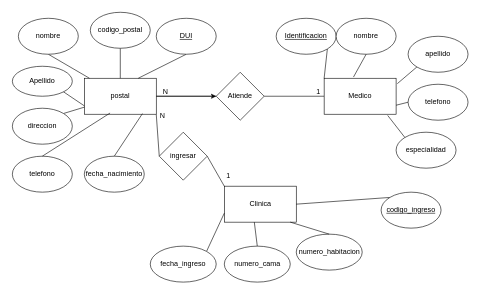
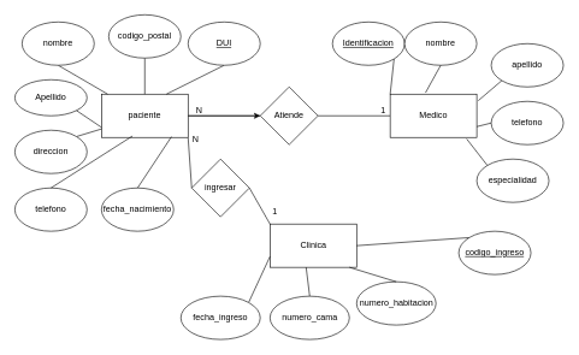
  <mxCell id="0" />
  <mxCell id="1" parent="0" />
  <mxCell id="2" value="" style="edgeStyle=orthogonalEdgeStyle;rounded=0;orthogonalLoop=1;jettySize=auto;html=1;" edge="1" parent="1" source="4" target="42"><mxGeometry relative="1" as="geometry" /></mxCell>
  <mxCell id="3" style="rounded=0;orthogonalLoop=1;jettySize=auto;html=1;exitX=1;exitY=1;exitDx=0;exitDy=0;endArrow=none;startFill=0;entryX=0;entryY=0.5;entryDx=0;entryDy=0;" edge="1" parent="1" source="4" target="45"><mxGeometry relative="1" as="geometry" /></mxCell>
- <mxCell id="4" value="postal" style="rounded=0;whiteSpace=wrap;html=1;" vertex="1" parent="1"><mxGeometry x="140" y="130" width="120" height="60" as="geometry" /></mxCell>
+ <mxCell id="4" value="paciente" style="rounded=0;whiteSpace=wrap;html=1;" vertex="1" parent="1"><mxGeometry x="140" y="130" width="120" height="60" as="geometry" /></mxCell>
  <mxCell id="5" style="rounded=0;orthogonalLoop=1;jettySize=auto;html=1;exitX=0;exitY=0.5;exitDx=0;exitDy=0;endArrow=none;startFill=0;" edge="1" parent="1" source="6" target="42"><mxGeometry relative="1" as="geometry" /></mxCell>
  <mxCell id="6" value="Medico" style="rounded=0;whiteSpace=wrap;html=1;" vertex="1" parent="1"><mxGeometry x="540" y="130" width="120" height="60" as="geometry" /></mxCell>
  <mxCell id="7" style="rounded=0;orthogonalLoop=1;jettySize=auto;html=1;exitX=0;exitY=0;exitDx=0;exitDy=0;entryX=1;entryY=0.5;entryDx=0;entryDy=0;endArrow=none;startFill=0;" edge="1" parent="1" source="8" target="45"><mxGeometry relative="1" as="geometry" /></mxCell>
  <mxCell id="8" value="Clinica" style="rounded=0;whiteSpace=wrap;html=1;" vertex="1" parent="1"><mxGeometry x="373.5" y="310" width="120" height="60" as="geometry" /></mxCell>
  <mxCell id="9" style="rounded=0;orthogonalLoop=1;jettySize=auto;html=1;exitX=0.5;exitY=1;exitDx=0;exitDy=0;entryX=0.75;entryY=0;entryDx=0;entryDy=0;endArrow=none;startFill=0;" edge="1" parent="1" source="10" target="4"><mxGeometry relative="1" as="geometry" /></mxCell>
  <mxCell id="10" value="&lt;u&gt;DUI&lt;/u&gt;" style="ellipse;whiteSpace=wrap;html=1;" vertex="1" parent="1"><mxGeometry x="260" y="30" width="100" height="60" as="geometry" /></mxCell>
  <mxCell id="11" style="rounded=0;orthogonalLoop=1;jettySize=auto;html=1;exitX=0.5;exitY=1;exitDx=0;exitDy=0;endArrow=none;startFill=0;" edge="1" parent="1" source="12" target="4"><mxGeometry relative="1" as="geometry" /></mxCell>
  <mxCell id="12" value="nombre" style="ellipse;whiteSpace=wrap;html=1;" vertex="1" parent="1"><mxGeometry x="30" y="30" width="100" height="60" as="geometry" /></mxCell>
  <mxCell id="13" value="Apellido&lt;span style=&quot;color: rgba(0, 0, 0, 0); font-family: monospace; font-size: 0px; text-align: start; text-wrap-mode: nowrap;&quot;&gt;%3CmxGraphModel%3E%3Croot%3E%3CmxCell%20id%3D%220%22%2F%3E%3CmxCell%20id%3D%221%22%20parent%3D%220%22%2F%3E%3CmxCell%20id%3D%222%22%20value%3D%22nombre%22%20style%3D%22ellipse%3BwhiteSpace%3Dwrap%3Bhtml%3D1%3B%22%20vertex%3D%221%22%20parent%3D%221%22%3E%3CmxGeometry%20x%3D%2210%22%20y%3D%2270%22%20width%3D%22100%22%20height%3D%2260%22%20as%3D%22geometry%22%2F%3E%3C%2FmxCell%3E%3C%2Froot%3E%3C%2FmxGraphModel%3E&lt;/span&gt;&lt;span style=&quot;color: rgba(0, 0, 0, 0); font-family: monospace; font-size: 0px; text-align: start; text-wrap-mode: nowrap;&quot;&gt;%3CmxGraphModel%3E%3Croot%3E%3CmxCell%20id%3D%220%22%2F%3E%3CmxCell%20id%3D%221%22%20parent%3D%220%22%2F%3E%3CmxCell%20id%3D%222%22%20value%3D%22nombre%22%20style%3D%22ellipse%3BwhiteSpace%3Dwrap%3Bhtml%3D1%3B%22%20vertex%3D%221%22%20parent%3D%221%22%3E%3CmxGeometry%20x%3D%2210%22%20y%3D%2270%22%20width%3D%22100%22%20height%3D%2260%22%20as%3D%22geometry%22%2F%3E%3C%2FmxCell%3E%3C%2Froot%3E%3C%2FmxGraphModel%3E&lt;/span&gt;" style="ellipse;whiteSpace=wrap;html=1;" vertex="1" parent="1"><mxGeometry y="110" width="100" height="50" as="geometry" x="20" /></mxCell>
  <mxCell id="14" style="rounded=0;orthogonalLoop=1;jettySize=auto;html=1;exitX=1;exitY=0;exitDx=0;exitDy=0;endArrow=none;startFill=0;" edge="1" parent="1" source="15" target="4"><mxGeometry relative="1" as="geometry" /></mxCell>
  <mxCell id="15" value="direccion" style="ellipse;whiteSpace=wrap;html=1;" vertex="1" parent="1"><mxGeometry y="180" width="100" height="60" as="geometry" x="20" /></mxCell>
  <mxCell id="16" value="telefono" style="ellipse;whiteSpace=wrap;html=1;" vertex="1" parent="1"><mxGeometry y="260" width="100" height="60" as="geometry" x="20" /></mxCell>
  <mxCell id="17" value="fecha_nacimiento" style="ellipse;whiteSpace=wrap;html=1;" vertex="1" parent="1"><mxGeometry x="140" y="260" width="100" height="60" as="geometry" /></mxCell>
  <mxCell id="18" style="rounded=0;orthogonalLoop=1;jettySize=auto;html=1;exitX=0.5;exitY=1;exitDx=0;exitDy=0;endArrow=none;startFill=0;" edge="1" parent="1" source="19" target="4"><mxGeometry relative="1" as="geometry" /></mxCell>
  <mxCell id="19" value="codigo_postal" style="ellipse;whiteSpace=wrap;html=1;" vertex="1" parent="1"><mxGeometry x="150" width="100" height="60" as="geometry" y="20" /></mxCell>
  <mxCell id="20" style="rounded=0;orthogonalLoop=1;jettySize=auto;html=1;exitX=1;exitY=1;exitDx=0;exitDy=0;entryX=0;entryY=0;entryDx=0;entryDy=0;endArrow=none;startFill=0;" edge="1" parent="1" source="21" target="6"><mxGeometry relative="1" as="geometry" /></mxCell>
  <mxCell id="21" value="&lt;u&gt;Identificacion&lt;/u&gt;" style="ellipse;whiteSpace=wrap;html=1;" vertex="1" parent="1"><mxGeometry x="460" y="30" width="100" height="60" as="geometry" /></mxCell>
  <mxCell id="22" value="nombre" style="ellipse;whiteSpace=wrap;html=1;" vertex="1" parent="1"><mxGeometry x="560" y="30" width="100" height="60" as="geometry" /></mxCell>
  <mxCell id="23" value="apellido" style="ellipse;whiteSpace=wrap;html=1;" vertex="1" parent="1"><mxGeometry x="680" y="60" width="100" height="60" as="geometry" /></mxCell>
  <mxCell id="24" style="rounded=0;orthogonalLoop=1;jettySize=auto;html=1;exitX=0;exitY=0.5;exitDx=0;exitDy=0;entryX=1;entryY=0.75;entryDx=0;entryDy=0;endArrow=none;startFill=0;" edge="1" parent="1" source="25" target="6"><mxGeometry relative="1" as="geometry" /></mxCell>
  <mxCell id="25" value="telefono" style="ellipse;whiteSpace=wrap;html=1;" vertex="1" parent="1"><mxGeometry x="680" y="140" width="100" height="60" as="geometry" /></mxCell>
  <mxCell id="26" value="especialidad" style="ellipse;whiteSpace=wrap;html=1;" vertex="1" parent="1"><mxGeometry x="660" y="220" width="100" height="60" as="geometry" /></mxCell>
  <mxCell id="27" style="rounded=0;orthogonalLoop=1;jettySize=auto;html=1;exitX=0;exitY=0;exitDx=0;exitDy=0;entryX=1;entryY=0.5;entryDx=0;entryDy=0;endArrow=none;startFill=0;" edge="1" parent="1" source="28" target="8"><mxGeometry relative="1" as="geometry" /></mxCell>
  <mxCell id="28" value="&lt;u&gt;codigo_ingreso&lt;/u&gt;" style="ellipse;whiteSpace=wrap;html=1;" vertex="1" parent="1"><mxGeometry x="635" y="320" width="100" height="60" as="geometry" /></mxCell>
  <mxCell id="29" value="numero_habitacion" style="ellipse;whiteSpace=wrap;html=1;" vertex="1" parent="1"><mxGeometry x="493.5" y="390" width="110" height="60" as="geometry" /></mxCell>
  <mxCell id="30" value="numero_c&lt;span style=&quot;color: rgba(0, 0, 0, 0); font-family: monospace; font-size: 0px; text-align: start; text-wrap-mode: nowrap;&quot;&gt;%3CmxGraphModel%3E%3Croot%3E%3CmxCell%20id%3D%220%22%2F%3E%3CmxCell%20id%3D%221%22%20parent%3D%220%22%2F%3E%3CmxCell%20id%3D%222%22%20value%3D%22numero_habitacion%22%20style%3D%22ellipse%3BwhiteSpace%3Dwrap%3Bhtml%3D1%3B%22%20vertex%3D%221%22%20parent%3D%221%22%3E%3CmxGeometry%20x%3D%22480%22%20y%3D%22360%22%20width%3D%22110%22%20height%3D%2260%22%20as%3D%22geometry%22%2F%3E%3C%2FmxCell%3E%3C%2Froot%3E%3C%2FmxGraphModel%3E&lt;/span&gt;ama" style="ellipse;whiteSpace=wrap;html=1;" vertex="1" parent="1"><mxGeometry x="373.5" y="410" width="110" height="60" as="geometry" /></mxCell>
  <mxCell id="31" style="rounded=0;orthogonalLoop=1;jettySize=auto;html=1;exitX=1;exitY=0;exitDx=0;exitDy=0;entryX=0;entryY=0.75;entryDx=0;entryDy=0;endArrow=none;startFill=0;" edge="1" parent="1" source="32" target="8"><mxGeometry relative="1" as="geometry" /></mxCell>
  <mxCell id="32" value="fecha_ingreso" style="ellipse;whiteSpace=wrap;html=1;" vertex="1" parent="1"><mxGeometry x="250" y="410" width="110" height="60" as="geometry" /></mxCell>
  <mxCell id="33" style="rounded=0;orthogonalLoop=1;jettySize=auto;html=1;exitX=1;exitY=1;exitDx=0;exitDy=0;endArrow=none;startFill=0;" edge="1" parent="1" source="13"><mxGeometry relative="1" as="geometry"><mxPoint x="140" y="176" as="targetPoint" /></mxGeometry></mxCell>
  <mxCell id="34" style="rounded=0;orthogonalLoop=1;jettySize=auto;html=1;exitX=0.5;exitY=0;exitDx=0;exitDy=0;entryX=0.358;entryY=0.967;entryDx=0;entryDy=0;entryPerimeter=0;endArrow=none;startFill=0;" edge="1" parent="1" source="16" target="4"><mxGeometry relative="1" as="geometry" /></mxCell>
  <mxCell id="35" style="rounded=0;orthogonalLoop=1;jettySize=auto;html=1;exitX=0.5;exitY=0;exitDx=0;exitDy=0;entryX=0.808;entryY=0.983;entryDx=0;entryDy=0;entryPerimeter=0;endArrow=none;startFill=0;" edge="1" parent="1" source="17" target="4"><mxGeometry relative="1" as="geometry" /></mxCell>
  <mxCell id="36" style="rounded=0;orthogonalLoop=1;jettySize=auto;html=1;exitX=0.5;exitY=1;exitDx=0;exitDy=0;entryX=0.408;entryY=-0.033;entryDx=0;entryDy=0;entryPerimeter=0;endArrow=none;startFill=0;" edge="1" parent="1" source="22" target="6"><mxGeometry relative="1" as="geometry" /></mxCell>
  <mxCell id="37" style="rounded=0;orthogonalLoop=1;jettySize=auto;html=1;exitX=0;exitY=1;exitDx=0;exitDy=0;entryX=1.017;entryY=0.15;entryDx=0;entryDy=0;entryPerimeter=0;endArrow=none;startFill=0;" edge="1" parent="1" source="23" target="6"><mxGeometry relative="1" as="geometry" /></mxCell>
  <mxCell id="38" style="rounded=0;orthogonalLoop=1;jettySize=auto;html=1;exitX=0;exitY=0;exitDx=0;exitDy=0;entryX=0.883;entryY=1.033;entryDx=0;entryDy=0;entryPerimeter=0;endArrow=none;startFill=0;" edge="1" parent="1" source="26" target="6"><mxGeometry relative="1" as="geometry" /></mxCell>
  <mxCell id="39" style="rounded=0;orthogonalLoop=1;jettySize=auto;html=1;exitX=0.5;exitY=0;exitDx=0;exitDy=0;entryX=0.917;entryY=1;entryDx=0;entryDy=0;entryPerimeter=0;endArrow=none;startFill=0;" edge="1" parent="1" source="29" target="8"><mxGeometry relative="1" as="geometry" /></mxCell>
  <mxCell id="40" style="rounded=0;orthogonalLoop=1;jettySize=auto;html=1;exitX=0.5;exitY=0;exitDx=0;exitDy=0;entryX=0.417;entryY=1;entryDx=0;entryDy=0;entryPerimeter=0;endArrow=none;startFill=0;" edge="1" parent="1" source="30" target="8"><mxGeometry relative="1" as="geometry" /></mxCell>
  <mxCell id="41" style="rounded=0;orthogonalLoop=1;jettySize=auto;html=1;exitX=0;exitY=0.5;exitDx=0;exitDy=0;entryX=1;entryY=0.5;entryDx=0;entryDy=0;endArrow=none;startFill=0;" edge="1" parent="1" source="42" target="4"><mxGeometry relative="1" as="geometry" /></mxCell>
  <mxCell id="42" value="Atiende" style="rhombus;whiteSpace=wrap;html=1;" vertex="1" parent="1"><mxGeometry x="360" y="120" width="80" height="80" as="geometry" /></mxCell>
  <mxCell id="43" value="1" style="text;html=1;align=center;verticalAlign=middle;resizable=0;points=[];autosize=1;strokeColor=none;fillColor=none;" vertex="1" parent="1"><mxGeometry x="515" y="138" width="30" height="30" as="geometry" /></mxCell>
  <mxCell id="44" value="N" style="text;html=1;align=center;verticalAlign=middle;resizable=0;points=[];autosize=1;strokeColor=none;fillColor=none;" vertex="1" parent="1"><mxGeometry x="260" y="138" width="30" height="30" as="geometry" /></mxCell>
  <mxCell id="45" value="ingresar" style="rhombus;whiteSpace=wrap;html=1;" vertex="1" parent="1"><mxGeometry x="265" y="220" width="80" height="80" as="geometry" /></mxCell>
  <mxCell id="46" value="N" style="text;html=1;align=center;verticalAlign=middle;resizable=0;points=[];autosize=1;strokeColor=none;fillColor=none;" vertex="1" parent="1"><mxGeometry x="255" y="178" width="30" height="30" as="geometry" /></mxCell>
  <mxCell id="47" value="1" style="text;html=1;align=center;verticalAlign=middle;resizable=0;points=[];autosize=1;strokeColor=none;fillColor=none;" vertex="1" parent="1"><mxGeometry x="365" y="278" width="30" height="30" as="geometry" /></mxCell>
